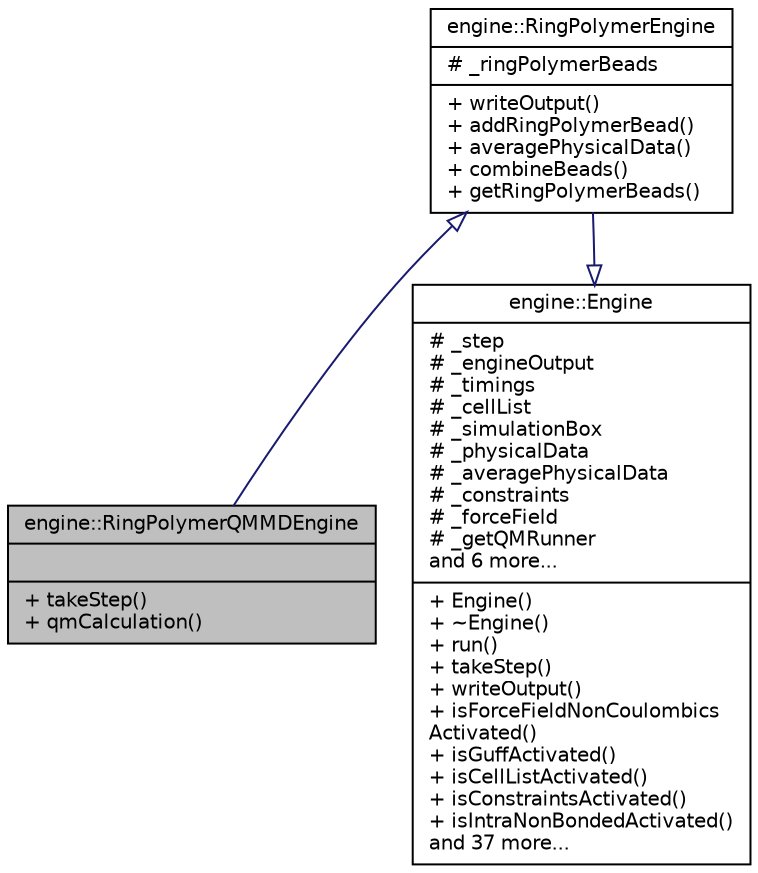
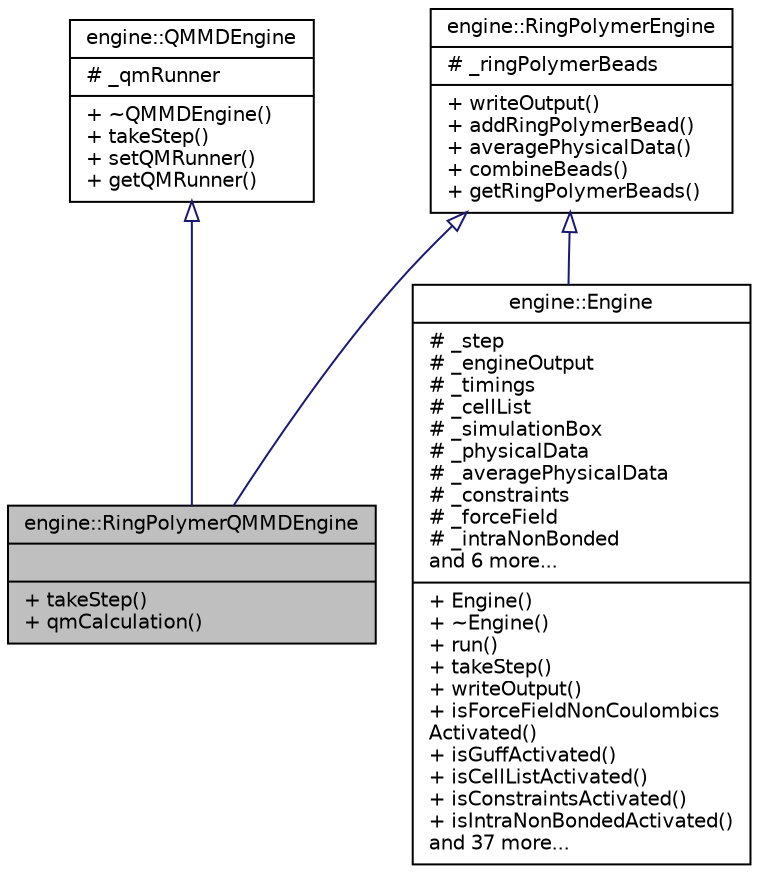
  digraph {
    node [color=black fillcolor=white fontname=Helvetica fontsize=10 shape=record style=filled]
    edge [arrowtail=onormal color=midnightblue dir=back fontname=Helvetica fontsize=10 labelfontname=Helvetica labelfontsize=10 style=solid]
    n1 [fillcolor=grey75 fontcolor=black height=0.2 label="{engine::RingPolymerQMMDEngine\n||+ takeStep()\l+ qmCalculation()\l}" width=0.4]
-   n3 [height=0.2 label="{engine::Engine\n|# _step\l# _engineOutput\l# _timings\l# _cellList\l# _simulationBox\l# _physicalData\l# _averagePhysicalData\l# _constraints\l# _forceField\l# _getQMRunner\land 6 more...\l|+ Engine()\l+ ~Engine()\l+ run()\l+ takeStep()\l+ writeOutput()\l+ isForceFieldNonCoulombics\lActivated()\l+ isGuffActivated()\l+ isCellListActivated()\l+ isConstraintsActivated()\l+ isIntraNonBondedActivated()\land 37 more...\l}" width=0.4]
+   n2 [height=0.2 label="{engine::QMMDEngine\n|# _qmRunner\l|+ ~QMMDEngine()\l+ takeStep()\l+ setQMRunner()\l+ getQMRunner()\l}" width=0.4]
+   n3 [height=0.2 label="{engine::Engine\n|# _step\l# _engineOutput\l# _timings\l# _cellList\l# _simulationBox\l# _physicalData\l# _averagePhysicalData\l# _constraints\l# _forceField\l# _intraNonBonded\land 6 more...\l|+ Engine()\l+ ~Engine()\l+ run()\l+ takeStep()\l+ writeOutput()\l+ isForceFieldNonCoulombics\lActivated()\l+ isGuffActivated()\l+ isCellListActivated()\l+ isConstraintsActivated()\l+ isIntraNonBondedActivated()\land 37 more...\l}" width=0.4]
    n4 [height=0.2 label="{engine::RingPolymerEngine\n|# _ringPolymerBeads\l|+ writeOutput()\l+ addRingPolymerBead()\l+ averagePhysicalData()\l+ combineBeads()\l+ getRingPolymerBeads()\l}" width=0.4]
-   n3 -> n4
+   n2 -> n1
+   n4 -> n3
    n4 -> n1
  }
